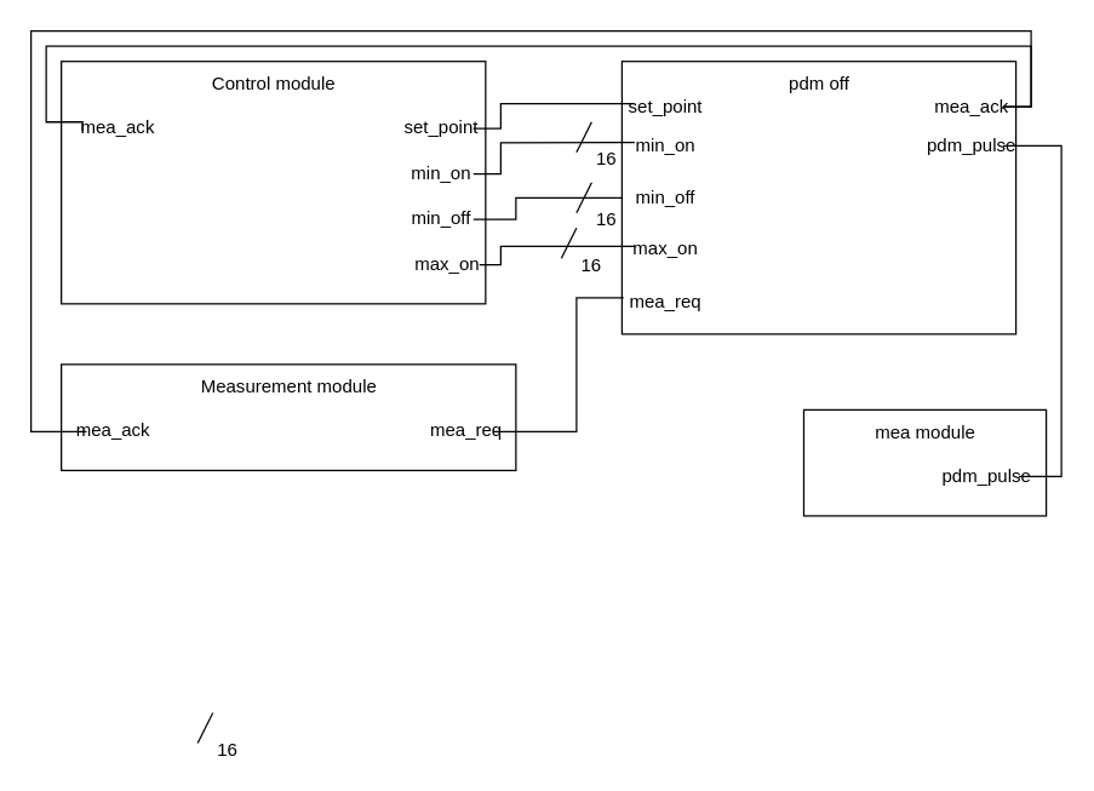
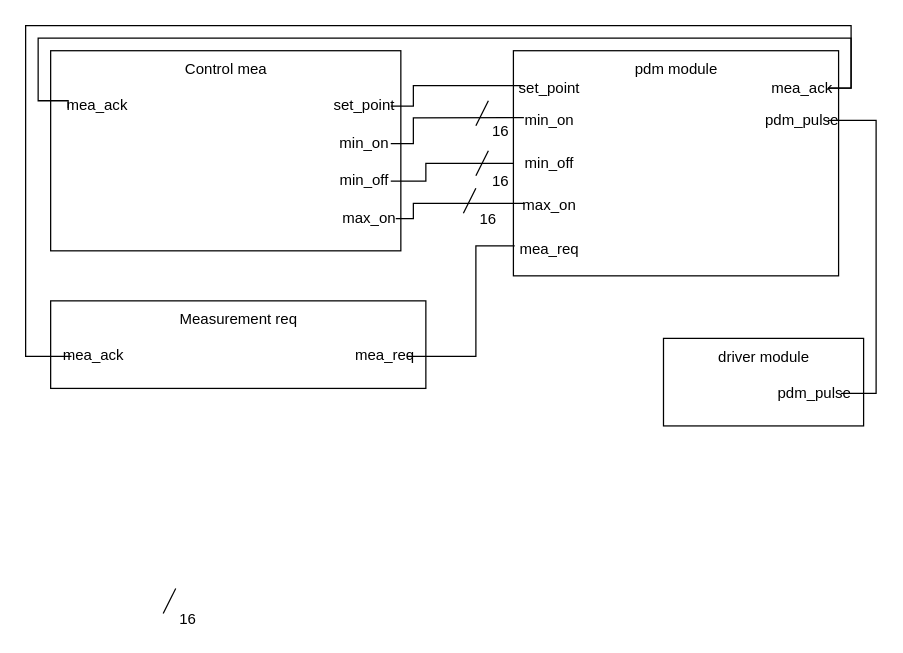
  <mxCell id="0" />
  <mxCell id="1" parent="0" />
  <mxCell id="2" value="" style="group" vertex="1" connectable="0" parent="1"><mxGeometry x="410" y="40" width="260" height="180" as="geometry" /></mxCell>
  <mxCell id="3" value="" style="rounded=0;whiteSpace=wrap;html=1;" vertex="1" parent="2"><mxGeometry width="260" height="180" as="geometry" /></mxCell>
  <mxCell id="4" value="set_point" style="text;html=1;align=center;verticalAlign=middle;whiteSpace=wrap;rounded=0;" vertex="1" parent="2"><mxGeometry x="8.387" y="25.714" width="41.935" height="8.571" as="geometry" /></mxCell>
  <mxCell id="5" value="min_on" style="text;html=1;align=center;verticalAlign=middle;whiteSpace=wrap;rounded=0;" vertex="1" parent="2"><mxGeometry x="8.387" y="51.429" width="41.935" height="8.571" as="geometry" /></mxCell>
  <mxCell id="6" value="min_off" style="text;html=1;align=center;verticalAlign=middle;whiteSpace=wrap;rounded=0;" vertex="1" parent="2"><mxGeometry x="8.387" y="85.714" width="41.935" height="8.571" as="geometry" /></mxCell>
  <mxCell id="7" value="max_on" style="text;html=1;align=center;verticalAlign=middle;whiteSpace=wrap;rounded=0;" vertex="1" parent="2"><mxGeometry x="8.387" y="120" width="41.935" height="8.571" as="geometry" /></mxCell>
  <mxCell id="8" value="mea_req" style="text;html=1;align=center;verticalAlign=middle;whiteSpace=wrap;rounded=0;" vertex="1" parent="2"><mxGeometry x="8.387" y="154.286" width="41.935" height="8.571" as="geometry" /></mxCell>
  <mxCell id="9" value="mea_ack" style="text;html=1;align=center;verticalAlign=middle;whiteSpace=wrap;rounded=0;" vertex="1" parent="2"><mxGeometry x="209.677" y="25.714" width="41.935" height="8.571" as="geometry" /></mxCell>
  <mxCell id="10" value="pdm_pulse" style="text;html=1;align=center;verticalAlign=middle;whiteSpace=wrap;rounded=0;" vertex="1" parent="2"><mxGeometry x="209.677" y="51.429" width="41.935" height="8.571" as="geometry" /></mxCell>
- <mxCell id="11" value="pdm off" style="text;html=1;align=center;verticalAlign=middle;whiteSpace=wrap;rounded=0;" vertex="1" parent="2"><mxGeometry x="69.58" y="10" width="120.833" height="10" as="geometry" /></mxCell>
+ <mxCell id="11" value="pdm module" style="text;html=1;align=center;verticalAlign=middle;whiteSpace=wrap;rounded=0;" vertex="1" parent="2"><mxGeometry x="69.58" y="10" width="120.833" height="10" as="geometry" /></mxCell>
  <mxCell id="12" value="" style="group" vertex="1" connectable="0" parent="1"><mxGeometry x="40" y="240" width="300" height="70" as="geometry" /></mxCell>
  <mxCell id="13" value="" style="rounded=0;whiteSpace=wrap;html=1;" vertex="1" parent="12"><mxGeometry width="300" height="70" as="geometry" /></mxCell>
- <mxCell id="14" value="Measurement module" style="text;html=1;align=center;verticalAlign=middle;whiteSpace=wrap;rounded=0;" vertex="1" parent="12"><mxGeometry x="89.583" y="10" width="120.833" height="10" as="geometry" /></mxCell>
+ <mxCell id="14" value="Measurement req" style="text;html=1;align=center;verticalAlign=middle;whiteSpace=wrap;rounded=0;" vertex="1" parent="12"><mxGeometry x="89.583" y="10" width="120.833" height="10" as="geometry" /></mxCell>
  <mxCell id="15" value="mea_ack" style="text;html=1;align=center;verticalAlign=middle;whiteSpace=wrap;rounded=0;" vertex="1" parent="12"><mxGeometry x="16.667" y="40" width="34.946" height="8.571" as="geometry" /></mxCell>
  <mxCell id="16" value="mea_req" style="text;html=1;align=center;verticalAlign=middle;whiteSpace=wrap;rounded=0;" vertex="1" parent="12"><mxGeometry x="250.003" y="40" width="34.946" height="8.571" as="geometry" /></mxCell>
  <mxCell id="17" value="" style="group" vertex="1" connectable="0" parent="1"><mxGeometry x="40" y="40" width="280" height="160" as="geometry" /></mxCell>
  <mxCell id="18" value="" style="rounded=0;whiteSpace=wrap;html=1;" vertex="1" parent="17"><mxGeometry width="280" height="160" as="geometry" /></mxCell>
- <mxCell id="19" value="&lt;div&gt;Control module&lt;br&gt;&lt;/div&gt;" style="text;html=1;align=center;verticalAlign=middle;whiteSpace=wrap;rounded=0;" vertex="1" parent="17"><mxGeometry x="79.58" y="10" width="120.833" height="10" as="geometry" /></mxCell>
+ <mxCell id="19" value="&lt;div&gt;Control mea&lt;br&gt;&lt;/div&gt;" style="text;html=1;align=center;verticalAlign=middle;whiteSpace=wrap;rounded=0;" vertex="1" parent="17"><mxGeometry x="79.58" y="10" width="120.833" height="10" as="geometry" /></mxCell>
  <mxCell id="20" value="mea_ack" style="text;html=1;align=center;verticalAlign=middle;whiteSpace=wrap;rounded=0;" vertex="1" parent="17"><mxGeometry x="20" y="40" width="34.946" height="8.571" as="geometry" /></mxCell>
  <mxCell id="21" value="set_point" style="text;html=1;align=center;verticalAlign=middle;whiteSpace=wrap;rounded=0;" vertex="1" parent="17"><mxGeometry x="230" y="40" width="41.935" height="8.571" as="geometry" /></mxCell>
  <mxCell id="22" value="min_on" style="text;html=1;align=center;verticalAlign=middle;whiteSpace=wrap;rounded=0;" vertex="1" parent="17"><mxGeometry x="230" y="70" width="41.935" height="8.571" as="geometry" /></mxCell>
  <mxCell id="23" value="min_off" style="text;html=1;align=center;verticalAlign=middle;whiteSpace=wrap;rounded=0;" vertex="1" parent="17"><mxGeometry x="230" y="100" width="41.935" height="8.571" as="geometry" /></mxCell>
  <mxCell id="24" value="max_on" style="text;html=1;align=center;verticalAlign=middle;whiteSpace=wrap;rounded=0;" vertex="1" parent="17"><mxGeometry x="234" y="130" width="41.935" height="8.571" as="geometry" /></mxCell>
  <mxCell id="25" value="" style="group" vertex="1" connectable="0" parent="1"><mxGeometry x="530" y="270" width="160" height="70" as="geometry" /></mxCell>
  <mxCell id="26" value="" style="rounded=0;whiteSpace=wrap;html=1;" vertex="1" parent="25"><mxGeometry width="160" height="70" as="geometry" /></mxCell>
- <mxCell id="27" value="mea module" style="text;html=1;align=center;verticalAlign=middle;whiteSpace=wrap;rounded=0;" vertex="1" parent="25"><mxGeometry x="19.58" y="10" width="120.833" height="10" as="geometry" /></mxCell>
+ <mxCell id="27" value="driver module" style="text;html=1;align=center;verticalAlign=middle;whiteSpace=wrap;rounded=0;" vertex="1" parent="25"><mxGeometry x="19.58" y="10" width="120.833" height="10" as="geometry" /></mxCell>
  <mxCell id="28" value="pdm_pulse" style="text;html=1;align=center;verticalAlign=middle;whiteSpace=wrap;rounded=0;" vertex="1" parent="25"><mxGeometry x="100" y="40" width="41.935" height="8.571" as="geometry" /></mxCell>
  <mxCell id="29" style="edgeStyle=orthogonalEdgeStyle;rounded=0;orthogonalLoop=1;jettySize=auto;html=1;entryX=-0.172;entryY=0.7;entryDx=0;entryDy=0;entryPerimeter=0;strokeColor=default;endArrow=none;endFill=0;" edge="1" parent="1" source="9" target="20"><mxGeometry relative="1" as="geometry"><Array as="points"><mxPoint x="680" y="70" /><mxPoint x="680" y="30" /><mxPoint x="30" y="30" /><mxPoint x="30" y="80" /><mxPoint x="54" y="80" /></Array></mxGeometry></mxCell>
  <mxCell id="30" style="edgeStyle=orthogonalEdgeStyle;rounded=0;orthogonalLoop=1;jettySize=auto;html=1;endArrow=none;endFill=0;" edge="1" parent="1" source="10" target="28"><mxGeometry relative="1" as="geometry"><Array as="points"><mxPoint x="700" y="96" /><mxPoint x="700" y="314" /></Array></mxGeometry></mxCell>
  <mxCell id="31" style="edgeStyle=orthogonalEdgeStyle;rounded=0;orthogonalLoop=1;jettySize=auto;html=1;entryX=0;entryY=0.5;entryDx=0;entryDy=0;endArrow=none;endFill=0;" edge="1" parent="1" source="9" target="15"><mxGeometry relative="1" as="geometry"><Array as="points"><mxPoint x="680" y="70" /><mxPoint x="680" y="20" /><mxPoint x="20" y="20" /><mxPoint x="20" y="284" /></Array></mxGeometry></mxCell>
  <mxCell id="32" style="edgeStyle=orthogonalEdgeStyle;rounded=0;orthogonalLoop=1;jettySize=auto;html=1;entryX=0;entryY=0.25;entryDx=0;entryDy=0;endArrow=none;endFill=0;" edge="1" parent="1" source="21" target="4"><mxGeometry relative="1" as="geometry"><Array as="points"><mxPoint x="330" y="84" /><mxPoint x="330" y="68" /></Array></mxGeometry></mxCell>
  <mxCell id="33" style="edgeStyle=orthogonalEdgeStyle;rounded=0;orthogonalLoop=1;jettySize=auto;html=1;entryX=0;entryY=0.25;entryDx=0;entryDy=0;endArrow=none;endFill=0;" edge="1" parent="1" source="22" target="5"><mxGeometry relative="1" as="geometry"><Array as="points"><mxPoint x="330" y="114" /><mxPoint x="330" y="94" /></Array></mxGeometry></mxCell>
  <mxCell id="34" style="edgeStyle=orthogonalEdgeStyle;rounded=0;orthogonalLoop=1;jettySize=auto;html=1;entryX=0;entryY=0.5;entryDx=0;entryDy=0;endArrow=none;endFill=0;" edge="1" parent="1" source="23" target="3"><mxGeometry relative="1" as="geometry"><Array as="points"><mxPoint x="340" y="144" /><mxPoint x="340" y="130" /></Array></mxGeometry></mxCell>
  <mxCell id="35" style="edgeStyle=orthogonalEdgeStyle;rounded=0;orthogonalLoop=1;jettySize=auto;html=1;entryX=0;entryY=0.25;entryDx=0;entryDy=0;endArrow=none;endFill=0;" edge="1" parent="1" source="24" target="7"><mxGeometry relative="1" as="geometry"><Array as="points"><mxPoint x="330" y="174" /><mxPoint x="330" y="162" /></Array></mxGeometry></mxCell>
  <mxCell id="36" style="edgeStyle=orthogonalEdgeStyle;rounded=0;orthogonalLoop=1;jettySize=auto;html=1;entryX=0.004;entryY=0.867;entryDx=0;entryDy=0;entryPerimeter=0;endArrow=none;endFill=0;" edge="1" parent="1" source="16" target="3"><mxGeometry relative="1" as="geometry"><Array as="points"><mxPoint x="380" y="284" /><mxPoint x="380" y="196" /></Array></mxGeometry></mxCell>
  <mxCell id="37" value="" style="group" vertex="1" connectable="0" parent="1"><mxGeometry x="130" y="470" width="30" height="30" as="geometry" /></mxCell>
  <mxCell id="38" value="" style="group" vertex="1" connectable="0" parent="37"><mxGeometry width="20" height="30" as="geometry" /></mxCell>
  <mxCell id="39" value="" style="endArrow=none;html=1;rounded=0;" edge="1" parent="38"><mxGeometry width="50" height="50" relative="1" as="geometry"><mxPoint y="20" as="sourcePoint" /><mxPoint x="10" as="targetPoint" /></mxGeometry></mxCell>
  <mxCell id="40" value="16" style="text;html=1;align=center;verticalAlign=middle;whiteSpace=wrap;rounded=0;" vertex="1" parent="37"><mxGeometry x="10" y="20" width="20" height="10" as="geometry" /></mxCell>
  <mxCell id="41" value="" style="group" vertex="1" connectable="0" parent="1"><mxGeometry x="380" y="120" width="30" height="30" as="geometry" /></mxCell>
  <mxCell id="42" value="" style="group" vertex="1" connectable="0" parent="41"><mxGeometry width="20" height="30" as="geometry" /></mxCell>
  <mxCell id="43" value="" style="endArrow=none;html=1;rounded=0;" edge="1" parent="42"><mxGeometry width="50" height="50" relative="1" as="geometry"><mxPoint y="20" as="sourcePoint" /><mxPoint x="10" as="targetPoint" /></mxGeometry></mxCell>
  <mxCell id="44" value="16" style="text;html=1;align=center;verticalAlign=middle;whiteSpace=wrap;rounded=0;" vertex="1" parent="41"><mxGeometry x="10" y="20" width="20" height="10" as="geometry" /></mxCell>
  <mxCell id="45" value="" style="group" vertex="1" connectable="0" parent="1"><mxGeometry x="380" y="80" width="30" height="30" as="geometry" /></mxCell>
  <mxCell id="46" value="" style="group" vertex="1" connectable="0" parent="45"><mxGeometry width="20" height="30" as="geometry" /></mxCell>
  <mxCell id="47" value="" style="endArrow=none;html=1;rounded=0;" edge="1" parent="46"><mxGeometry width="50" height="50" relative="1" as="geometry"><mxPoint y="20" as="sourcePoint" /><mxPoint x="10" as="targetPoint" /></mxGeometry></mxCell>
  <mxCell id="48" value="16" style="text;html=1;align=center;verticalAlign=middle;whiteSpace=wrap;rounded=0;" vertex="1" parent="45"><mxGeometry x="10" y="20" width="20" height="10" as="geometry" /></mxCell>
  <mxCell id="49" value="" style="group" vertex="1" connectable="0" parent="1"><mxGeometry x="370" y="150" width="30" height="30" as="geometry" /></mxCell>
  <mxCell id="50" value="" style="group" vertex="1" connectable="0" parent="49"><mxGeometry width="20" height="30" as="geometry" /></mxCell>
  <mxCell id="51" value="" style="endArrow=none;html=1;rounded=0;" edge="1" parent="50"><mxGeometry width="50" height="50" relative="1" as="geometry"><mxPoint y="20" as="sourcePoint" /><mxPoint x="10" as="targetPoint" /></mxGeometry></mxCell>
  <mxCell id="52" value="16" style="text;html=1;align=center;verticalAlign=middle;whiteSpace=wrap;rounded=0;" vertex="1" parent="49"><mxGeometry x="10" y="20" width="20" height="10" as="geometry" /></mxCell>
